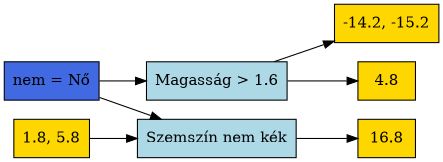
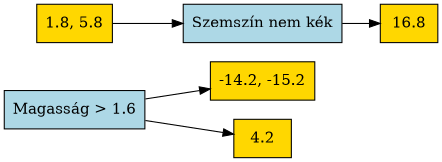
  digraph {
    rankdir=LR
    node [fillcolor=gold shape=rectangle style=filled]
-   n1 [fillcolor=royalblue label="nem = Nő"]
    n2 [fillcolor=lightblue label="Magasság > 1.6"]
    n3 [fillcolor=lightblue label="Szemszín nem kék"]
    n4 [label="-14.2, -15.2"]
-   n5 [label=4.8]
+   n5 [label=4.2]
    n6 [label=16.8]
    n7 [label="1.8, 5.8"]
-   n1 -> n2
-   n1 -> n3
    n2 -> n4
    n2 -> n5
    n3 -> n6
    n7 -> n3
  }
